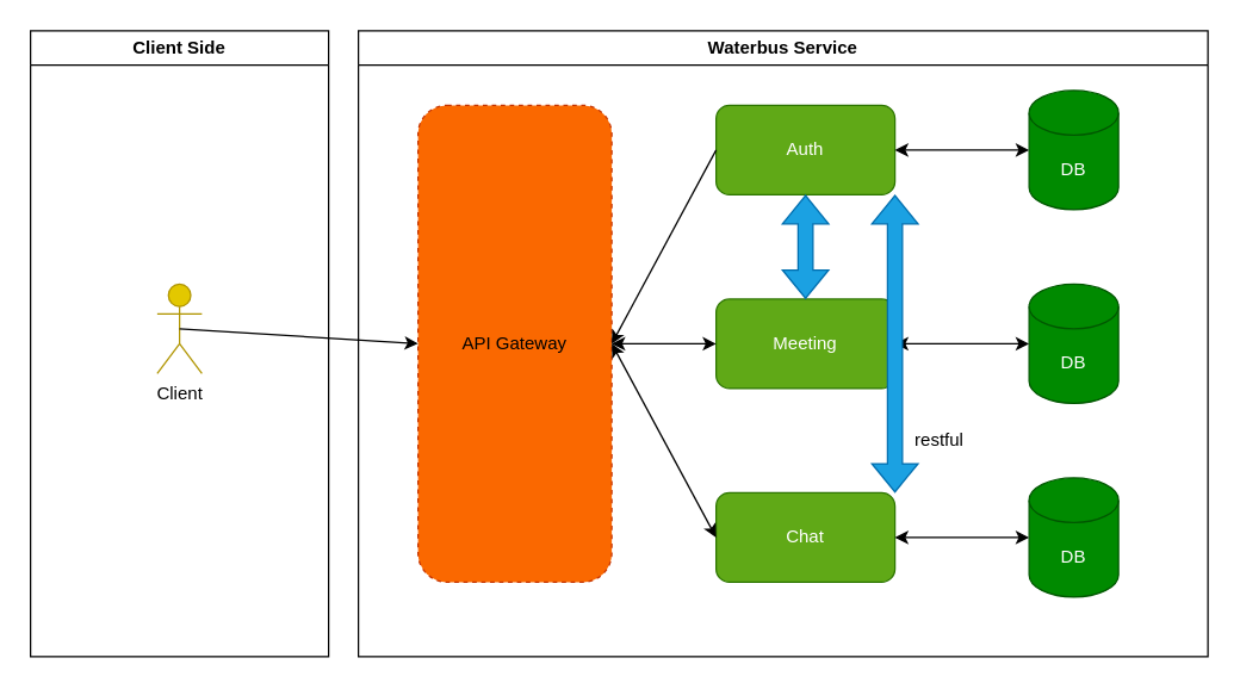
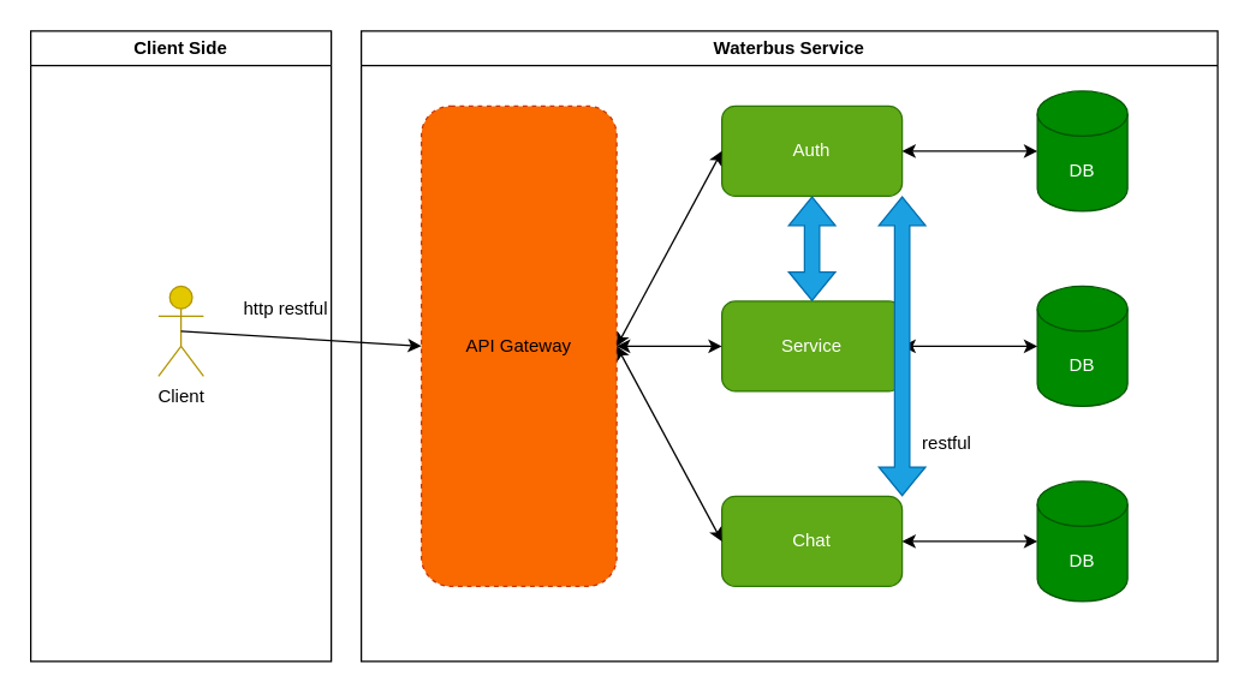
  <mxCell id="0" />
  <mxCell id="1" parent="0" />
  <mxCell id="2" value="API Gateway" style="rounded=1;whiteSpace=wrap;html=1;fillColor=#fa6800;fontColor=#000000;strokeColor=#C73500;dashed=1;" vertex="1" parent="1"><mxGeometry x="280" y="70" width="130" height="320" as="geometry" /></mxCell>
  <mxCell id="3" value="Auth" style="rounded=1;whiteSpace=wrap;html=1;fillColor=#60a917;strokeColor=#2D7600;fontColor=#ffffff;" vertex="1" parent="1"><mxGeometry x="480" y="70" width="120" height="60" as="geometry" /></mxCell>
- <mxCell id="4" value="Meeting" style="rounded=1;whiteSpace=wrap;html=1;fillColor=#60a917;fontColor=#ffffff;strokeColor=#2D7600;" vertex="1" parent="1"><mxGeometry x="480" y="200" width="120" height="60" as="geometry" /></mxCell>
+ <mxCell id="4" value="Service" style="rounded=1;whiteSpace=wrap;html=1;fillColor=#60a917;fontColor=#ffffff;strokeColor=#2D7600;" vertex="1" parent="1"><mxGeometry x="480" y="200" width="120" height="60" as="geometry" /></mxCell>
  <mxCell id="5" value="Chat" style="rounded=1;whiteSpace=wrap;html=1;fillColor=#60a917;fontColor=#ffffff;strokeColor=#2D7600;" vertex="1" parent="1"><mxGeometry x="480" y="330" width="120" height="60" as="geometry" /></mxCell>
- <mxCell id="6" value="" style="endArrow=none;startArrow=classic;html=1;rounded=0;exitX=1;exitY=0.5;exitDx=0;exitDy=0;entryX=0;entryY=0.5;entryDx=0;entryDy=0;" edge="1" parent="1" source="2" target="3"><mxGeometry width="50" height="50" relative="1" as="geometry"><mxPoint x="470" y="300" as="sourcePoint" /><mxPoint x="520" y="250" as="targetPoint" /></mxGeometry></mxCell>
+ <mxCell id="6" value="" style="endArrow=classic;startArrow=classic;html=1;rounded=0;exitX=1;exitY=0.5;exitDx=0;exitDy=0;entryX=0;entryY=0.5;entryDx=0;entryDy=0;" edge="1" parent="1" source="2" target="3"><mxGeometry width="50" height="50" relative="1" as="geometry"><mxPoint x="470" y="300" as="sourcePoint" /><mxPoint x="520" y="250" as="targetPoint" /></mxGeometry></mxCell>
  <mxCell id="7" value="" style="endArrow=classic;startArrow=classic;html=1;rounded=0;exitX=1;exitY=0.5;exitDx=0;exitDy=0;entryX=0;entryY=0.5;entryDx=0;entryDy=0;" edge="1" parent="1" source="2" target="4"><mxGeometry width="50" height="50" relative="1" as="geometry"><mxPoint x="420" y="270" as="sourcePoint" /><mxPoint x="490" y="170" as="targetPoint" /></mxGeometry></mxCell>
  <mxCell id="8" value="" style="endArrow=classic;startArrow=classic;html=1;rounded=0;exitX=1;exitY=0.5;exitDx=0;exitDy=0;entryX=0;entryY=0.5;entryDx=0;entryDy=0;" edge="1" parent="1" source="2" target="5"><mxGeometry width="50" height="50" relative="1" as="geometry"><mxPoint x="430" y="280" as="sourcePoint" /><mxPoint x="500" y="180" as="targetPoint" /></mxGeometry></mxCell>
  <mxCell id="9" value="DB" style="shape=cylinder3;whiteSpace=wrap;html=1;boundedLbl=1;backgroundOutline=1;size=15;fillColor=#008a00;fontColor=#ffffff;strokeColor=#005700;" vertex="1" parent="1"><mxGeometry x="690" y="60" width="60" height="80" as="geometry" /></mxCell>
  <mxCell id="10" value="" style="endArrow=classic;startArrow=classic;html=1;rounded=0;exitX=1;exitY=0.5;exitDx=0;exitDy=0;entryX=0;entryY=0.5;entryDx=0;entryDy=0;entryPerimeter=0;" edge="1" parent="1" source="3" target="9"><mxGeometry width="50" height="50" relative="1" as="geometry"><mxPoint x="470" y="240" as="sourcePoint" /><mxPoint x="520" y="190" as="targetPoint" /></mxGeometry></mxCell>
  <mxCell id="11" value="DB" style="shape=cylinder3;whiteSpace=wrap;html=1;boundedLbl=1;backgroundOutline=1;size=15;fillColor=#008a00;fontColor=#ffffff;strokeColor=#005700;" vertex="1" parent="1"><mxGeometry x="690" y="190" width="60" height="80" as="geometry" /></mxCell>
  <mxCell id="12" value="" style="endArrow=classic;startArrow=classic;html=1;rounded=0;exitX=1;exitY=0.5;exitDx=0;exitDy=0;entryX=0;entryY=0.5;entryDx=0;entryDy=0;entryPerimeter=0;" edge="1" parent="1" target="11"><mxGeometry width="50" height="50" relative="1" as="geometry"><mxPoint x="600" y="230" as="sourcePoint" /><mxPoint x="520" y="320" as="targetPoint" /></mxGeometry></mxCell>
  <mxCell id="13" value="DB" style="shape=cylinder3;whiteSpace=wrap;html=1;boundedLbl=1;backgroundOutline=1;size=15;fillColor=#008a00;fontColor=#ffffff;strokeColor=#005700;" vertex="1" parent="1"><mxGeometry x="690" y="320" width="60" height="80" as="geometry" /></mxCell>
  <mxCell id="14" value="" style="endArrow=classic;startArrow=classic;html=1;rounded=0;exitX=1;exitY=0.5;exitDx=0;exitDy=0;entryX=0;entryY=0.5;entryDx=0;entryDy=0;entryPerimeter=0;" edge="1" parent="1" target="13"><mxGeometry width="50" height="50" relative="1" as="geometry"><mxPoint x="600" y="360" as="sourcePoint" /><mxPoint x="520" y="450" as="targetPoint" /></mxGeometry></mxCell>
  <mxCell id="15" value="" style="shape=flexArrow;endArrow=classic;startArrow=classic;html=1;rounded=0;entryX=0.5;entryY=1;entryDx=0;entryDy=0;exitX=0.5;exitY=0;exitDx=0;exitDy=0;fillColor=#1ba1e2;strokeColor=#006EAF;" edge="1" parent="1" source="4" target="3"><mxGeometry width="100" height="100" relative="1" as="geometry"><mxPoint x="560" y="330" as="sourcePoint" /><mxPoint x="660" y="230" as="targetPoint" /></mxGeometry></mxCell>
  <mxCell id="16" value="" style="shape=flexArrow;endArrow=classic;startArrow=classic;html=1;rounded=0;exitX=1;exitY=0;exitDx=0;exitDy=0;fillColor=#1ba1e2;strokeColor=#006EAF;" edge="1" parent="1" source="5"><mxGeometry width="100" height="100" relative="1" as="geometry"><mxPoint x="560" y="330" as="sourcePoint" /><mxPoint x="600" y="130" as="targetPoint" /></mxGeometry></mxCell>
  <mxCell id="17" value="restful" style="text;html=1;strokeColor=none;fillColor=none;align=center;verticalAlign=middle;whiteSpace=wrap;rounded=0;" vertex="1" parent="1"><mxGeometry x="600" y="280" width="60" height="30" as="geometry" /></mxCell>
  <mxCell id="18" value="Waterbus Service" style="swimlane;whiteSpace=wrap;html=1;" vertex="1" parent="1"><mxGeometry x="240" y="20" width="570" height="420" as="geometry" /></mxCell>
  <mxCell id="19" value="Client Side" style="swimlane;whiteSpace=wrap;html=1;" vertex="1" parent="1"><mxGeometry y="20" width="200" height="420" as="geometry" x="20" /></mxCell>
  <mxCell id="20" value="Client" style="shape=umlActor;verticalLabelPosition=bottom;verticalAlign=top;html=1;outlineConnect=0;fillColor=#e3c800;fontColor=#000000;strokeColor=#B09500;" vertex="1" parent="19"><mxGeometry x="85" y="170" width="30" height="60" as="geometry" /></mxCell>
+ <mxCell id="21" value="http restful" style="text;html=1;strokeColor=none;fillColor=none;align=center;verticalAlign=middle;whiteSpace=wrap;rounded=0;" vertex="1" parent="19"><mxGeometry x="140" y="170" width="60" height="30" as="geometry" /></mxCell>
  <mxCell id="22" value="" style="endArrow=classic;html=1;rounded=0;exitX=0.5;exitY=0.5;exitDx=0;exitDy=0;exitPerimeter=0;entryX=0;entryY=0.5;entryDx=0;entryDy=0;" edge="1" parent="1" source="20" target="2"><mxGeometry width="50" height="50" relative="1" as="geometry"><mxPoint x="390" y="290" as="sourcePoint" /><mxPoint x="440" y="240" as="targetPoint" /></mxGeometry></mxCell>
